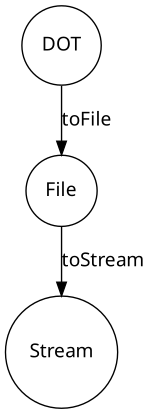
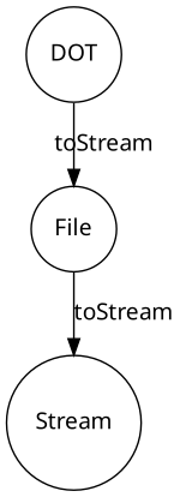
  digraph {
    fontname="Noto Sans"
    newrank=true
    node [fontname="Noto Sans" shape=circle]
    edge [fontname="Noto Sans"]
    DOT
    File
    Stream
-   DOT -> File [label=toFile]
+   DOT -> File [label=toStream]
    File -> Stream [label=toStream]
  }
